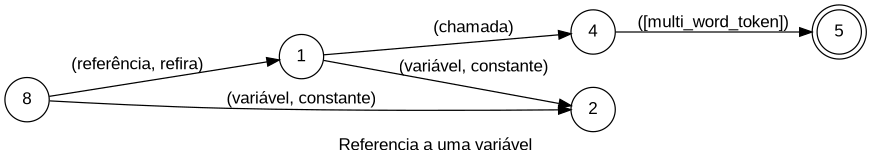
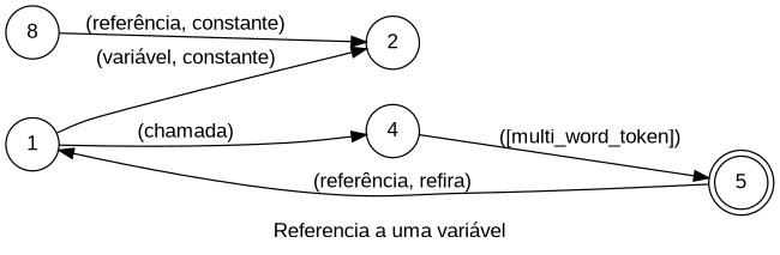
  digraph {
    desc="Refere a uma variável ou constante já declarada"
    fontname="Liberation Sans"
    label="Referencia a uma variável"
    lang="pt-BR"
    langName="Português"
    rankdir=LR
    title="Referencia a uma variável"
    node [fontname="Liberation Sans" shape=circle]
    edge [fontname="Liberation Sans"]
    n1 [label=8]
    1
    2
    4
    5 [shape=doublecircle]
    subgraph sub_1 {
      n1
      1
    }
-   n1 -> 1 [label="(referência, refira)"]
-   n1 -> 2 [label="(variável, constante)"]
+   5 -> 1 [label="(referência, refira)"]
+   n1 -> 2 [label="(referência, constante)"]
    1 -> 2 [label="(variável, constante)"]
    1 -> 4 [label="(chamada)"]
    4 -> 5 [extraArgs="{\"case\": \"camel\"}" label="([multi_word_token])" store=varName]
  }
